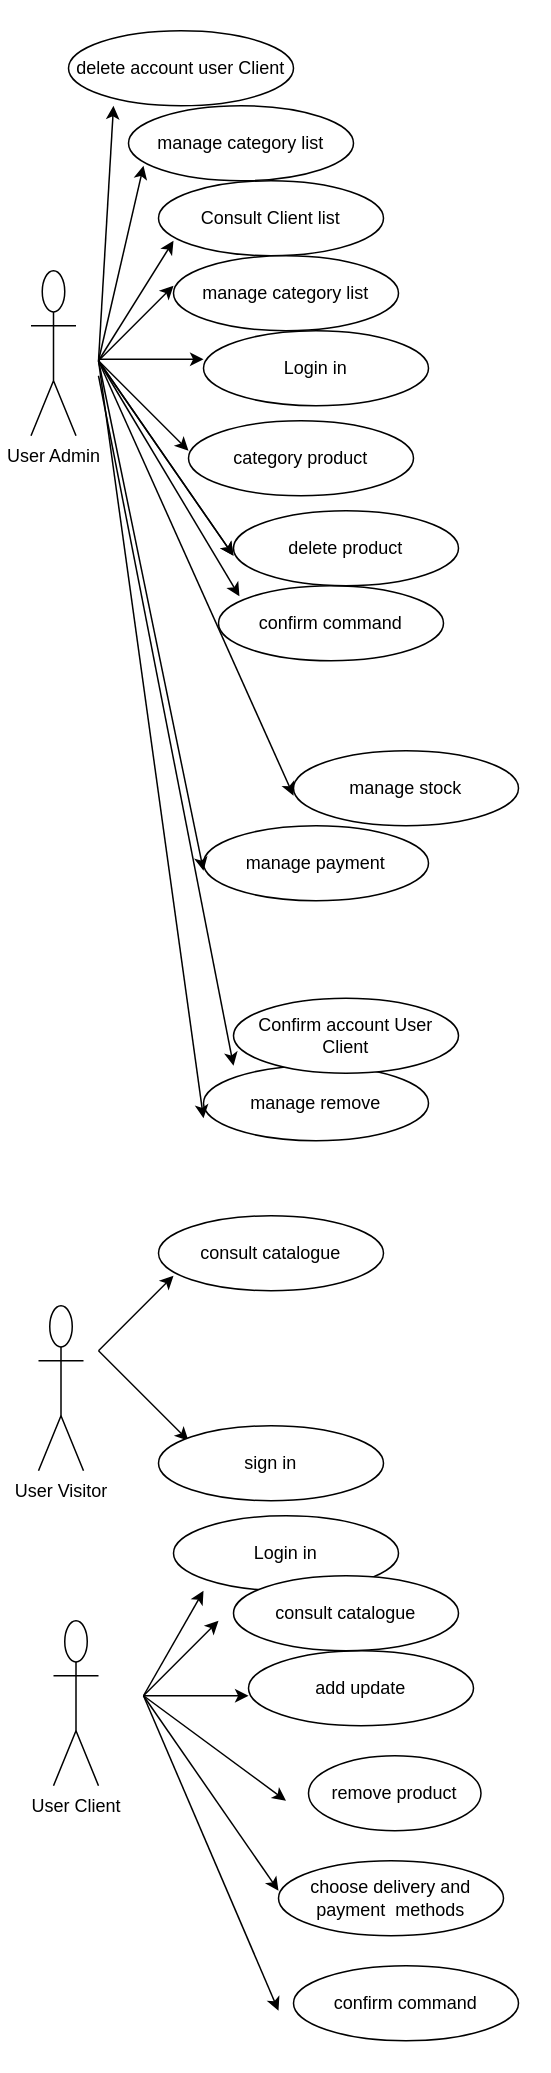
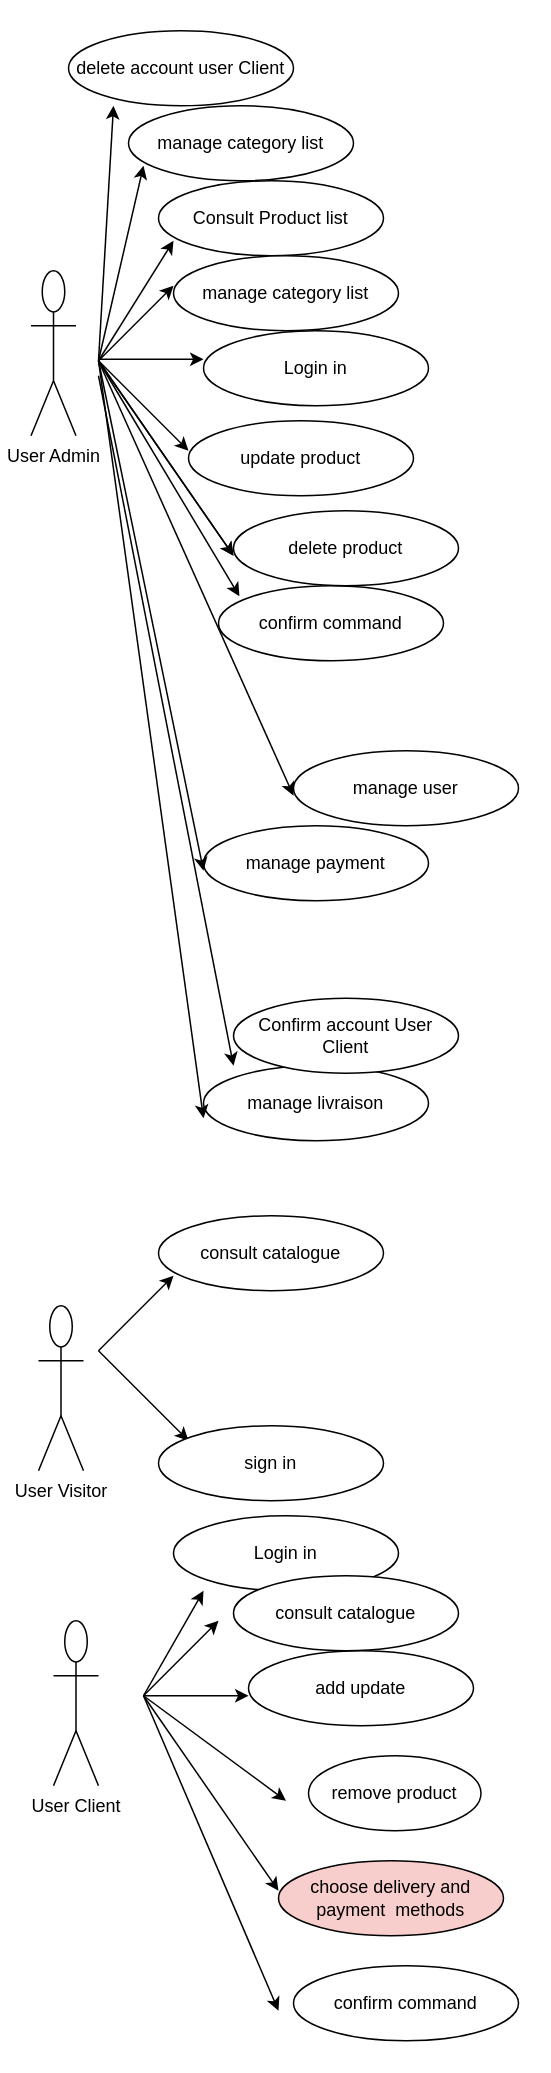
  <mxCell id="0" />
  <mxCell id="1" parent="0" />
  <mxCell id="2" value="User Admin" style="shape=umlActor;verticalLabelPosition=bottom;verticalAlign=top;html=1;outlineConnect=0;" parent="1" vertex="1"><mxGeometry x="20" y="180" width="30" height="110" as="geometry" /></mxCell>
- <mxCell id="3" value="Consult Client list" style="ellipse;whiteSpace=wrap;html=1;" parent="1" vertex="1"><mxGeometry x="105" y="120" width="150" height="50" as="geometry" /></mxCell>
+ <mxCell id="3" value="Consult Product list" style="ellipse;whiteSpace=wrap;html=1;" parent="1" vertex="1"><mxGeometry x="105" y="120" width="150" height="50" as="geometry" /></mxCell>
  <mxCell id="4" value="manage category list" style="ellipse;whiteSpace=wrap;html=1;" parent="1" vertex="1"><mxGeometry x="115" y="170" width="150" height="50" as="geometry" /></mxCell>
  <mxCell id="5" value="" style="endArrow=classic;html=1;" parent="1" edge="1"><mxGeometry width="50" height="50" relative="1" as="geometry"><mxPoint x="65" y="239" as="sourcePoint" /><mxPoint x="135" y="239" as="targetPoint" /><Array as="points" /></mxGeometry></mxCell>
  <mxCell id="6" value="" style="endArrow=classic;html=1;" parent="1" edge="1"><mxGeometry width="50" height="50" relative="1" as="geometry"><mxPoint x="65" y="240" as="sourcePoint" /><mxPoint x="115" y="190" as="targetPoint" /></mxGeometry></mxCell>
- <mxCell id="7" value="manage remove" style="ellipse;whiteSpace=wrap;html=1;" parent="1" vertex="1"><mxGeometry x="135" y="710" width="150" height="50" as="geometry" /></mxCell>
+ <mxCell id="7" value="manage livraison" style="ellipse;whiteSpace=wrap;html=1;" parent="1" vertex="1"><mxGeometry x="135" y="710" width="150" height="50" as="geometry" /></mxCell>
  <mxCell id="8" value="manage category list" style="ellipse;whiteSpace=wrap;html=1;" parent="1" vertex="1"><mxGeometry x="85" y="70" width="150" height="50" as="geometry" /></mxCell>
- <mxCell id="9" value="manage stock" style="ellipse;whiteSpace=wrap;html=1;" parent="1" vertex="1"><mxGeometry x="195" y="500" width="150" height="50" as="geometry" /></mxCell>
+ <mxCell id="9" value="manage user" style="ellipse;whiteSpace=wrap;html=1;" parent="1" vertex="1"><mxGeometry x="195" y="500" width="150" height="50" as="geometry" /></mxCell>
  <mxCell id="10" value="manage payment" style="ellipse;whiteSpace=wrap;html=1;" parent="1" vertex="1"><mxGeometry x="135" y="550" width="150" height="50" as="geometry" /></mxCell>
  <mxCell id="11" value="" style="endArrow=classic;html=1;" parent="1" edge="1"><mxGeometry width="50" height="50" relative="1" as="geometry"><mxPoint x="65" y="240" as="sourcePoint" /><mxPoint x="125" y="300" as="targetPoint" /><Array as="points" /></mxGeometry></mxCell>
  <mxCell id="12" value="confirm command" style="ellipse;whiteSpace=wrap;html=1;" parent="1" vertex="1"><mxGeometry x="145" y="390" width="150" height="50" as="geometry" /></mxCell>
  <mxCell id="13" value="delete product" style="ellipse;whiteSpace=wrap;html=1;" parent="1" vertex="1"><mxGeometry x="155" y="340" width="150" height="50" as="geometry" /></mxCell>
- <mxCell id="14" value="category product" style="ellipse;whiteSpace=wrap;html=1;" parent="1" vertex="1"><mxGeometry x="125" y="280" width="150" height="50" as="geometry" /></mxCell>
+ <mxCell id="14" value="update product" style="ellipse;whiteSpace=wrap;html=1;" parent="1" vertex="1"><mxGeometry x="125" y="280" width="150" height="50" as="geometry" /></mxCell>
  <mxCell id="15" value="" style="endArrow=classic;html=1;" parent="1" edge="1"><mxGeometry width="50" height="50" relative="1" as="geometry"><mxPoint x="65" y="240" as="sourcePoint" /><mxPoint x="155" y="370" as="targetPoint" /><Array as="points" /></mxGeometry></mxCell>
  <mxCell id="16" value="" style="endArrow=classic;html=1;" parent="1" edge="1"><mxGeometry width="50" height="50" relative="1" as="geometry"><mxPoint x="65" y="240" as="sourcePoint" /><mxPoint x="155" y="370" as="targetPoint" /><Array as="points" /></mxGeometry></mxCell>
  <mxCell id="17" value="" style="endArrow=classic;html=1;" parent="1" edge="1"><mxGeometry width="50" height="50" relative="1" as="geometry"><mxPoint x="65" y="240" as="sourcePoint" /><mxPoint x="195" y="530" as="targetPoint" /><Array as="points" /></mxGeometry></mxCell>
  <mxCell id="18" value="" style="endArrow=classic;html=1;" parent="1" edge="1"><mxGeometry width="50" height="50" relative="1" as="geometry"><mxPoint x="65" y="240" as="sourcePoint" /><mxPoint x="115" y="160" as="targetPoint" /></mxGeometry></mxCell>
  <mxCell id="19" value="" style="endArrow=classic;html=1;entryX=0.093;entryY=0.14;entryDx=0;entryDy=0;entryPerimeter=0;" parent="1" target="12" edge="1"><mxGeometry width="50" height="50" relative="1" as="geometry"><mxPoint x="65" y="240" as="sourcePoint" /><mxPoint x="145" y="420" as="targetPoint" /><Array as="points" /></mxGeometry></mxCell>
  <mxCell id="20" value="" style="endArrow=classic;html=1;" parent="1" edge="1"><mxGeometry width="50" height="50" relative="1" as="geometry"><mxPoint x="65" y="240" as="sourcePoint" /><mxPoint x="135" y="580" as="targetPoint" /><Array as="points" /></mxGeometry></mxCell>
  <mxCell id="21" value="" style="endArrow=classic;html=1;" edge="1" parent="1"><mxGeometry width="50" height="50" relative="1" as="geometry"><mxPoint x="65" y="240" as="sourcePoint" /><mxPoint x="95" y="110" as="targetPoint" /></mxGeometry></mxCell>
  <mxCell id="22" value="" style="endArrow=classic;html=1;" edge="1" parent="1"><mxGeometry width="50" height="50" relative="1" as="geometry"><mxPoint x="65" y="240" as="sourcePoint" /><mxPoint x="135" y="745" as="targetPoint" /><Array as="points" /></mxGeometry></mxCell>
  <mxCell id="23" value="delete account user Client" style="ellipse;whiteSpace=wrap;html=1;" vertex="1" parent="1"><mxGeometry x="45" y="20" width="150" height="50" as="geometry" /></mxCell>
  <mxCell id="24" value="Confirm account User Client" style="ellipse;whiteSpace=wrap;html=1;" vertex="1" parent="1"><mxGeometry x="155" y="665" width="150" height="50" as="geometry" /></mxCell>
  <mxCell id="25" value="Login in" style="ellipse;whiteSpace=wrap;html=1;" vertex="1" parent="1"><mxGeometry x="135" y="220" width="150" height="50" as="geometry" /></mxCell>
  <mxCell id="26" value="" style="endArrow=classic;html=1;" edge="1" parent="1"><mxGeometry width="50" height="50" relative="1" as="geometry"><mxPoint x="65" y="250" as="sourcePoint" /><mxPoint x="155" y="710" as="targetPoint" /><Array as="points" /></mxGeometry></mxCell>
  <mxCell id="27" value="" style="endArrow=classic;html=1;" edge="1" parent="1"><mxGeometry width="50" height="50" relative="1" as="geometry"><mxPoint x="65" y="240" as="sourcePoint" /><mxPoint x="75" y="70" as="targetPoint" /></mxGeometry></mxCell>
  <mxCell id="28" value="User Visitor" style="shape=umlActor;verticalLabelPosition=bottom;verticalAlign=top;html=1;outlineConnect=0;" vertex="1" parent="1"><mxGeometry x="25" y="870" width="30" height="110" as="geometry" /></mxCell>
  <mxCell id="29" value="" style="endArrow=classic;html=1;" edge="1" parent="1"><mxGeometry width="50" height="50" relative="1" as="geometry"><mxPoint x="65" y="900" as="sourcePoint" /><mxPoint x="115" y="850" as="targetPoint" /></mxGeometry></mxCell>
  <mxCell id="30" value="" style="endArrow=classic;html=1;" edge="1" parent="1"><mxGeometry width="50" height="50" relative="1" as="geometry"><mxPoint x="65" y="900" as="sourcePoint" /><mxPoint x="125" y="960" as="targetPoint" /><Array as="points" /></mxGeometry></mxCell>
  <mxCell id="31" value="sign in" style="ellipse;whiteSpace=wrap;html=1;" vertex="1" parent="1"><mxGeometry x="105" y="950" width="150" height="50" as="geometry" /></mxCell>
  <mxCell id="32" value="consult catalogue" style="ellipse;whiteSpace=wrap;html=1;" vertex="1" parent="1"><mxGeometry x="105" y="810" width="150" height="50" as="geometry" /></mxCell>
  <mxCell id="33" value="User Client" style="shape=umlActor;verticalLabelPosition=bottom;verticalAlign=top;html=1;outlineConnect=0;" vertex="1" parent="1"><mxGeometry x="35" y="1080" width="30" height="110" as="geometry" /></mxCell>
  <mxCell id="34" value="Login in" style="ellipse;whiteSpace=wrap;html=1;" vertex="1" parent="1"><mxGeometry x="115" y="1010" width="150" height="50" as="geometry" /></mxCell>
- <mxCell id="35" value="choose delivery and payment&amp;nbsp; methods" style="ellipse;whiteSpace=wrap;html=1;" vertex="1" parent="1"><mxGeometry x="185" y="1240" width="150" height="50" as="geometry" /></mxCell>
+ <mxCell id="35" value="choose delivery and payment&amp;nbsp; methods" style="ellipse;whiteSpace=wrap;html=1;fillColor=#f8cecc;" vertex="1" parent="1"><mxGeometry x="185" y="1240" width="150" height="50" as="geometry" /></mxCell>
  <mxCell id="36" value="confirm command" style="ellipse;whiteSpace=wrap;html=1;" vertex="1" parent="1"><mxGeometry x="195" y="1310" width="150" height="50" as="geometry" /></mxCell>
  <mxCell id="37" value="remove product" style="ellipse;whiteSpace=wrap;html=1;" vertex="1" parent="1"><mxGeometry x="205" y="1170" width="115" height="50" as="geometry" /></mxCell>
  <mxCell id="38" value="add update" style="ellipse;whiteSpace=wrap;html=1;" vertex="1" parent="1"><mxGeometry x="165" y="1100" width="150" height="50" as="geometry" /></mxCell>
  <mxCell id="39" value="consult catalogue" style="ellipse;whiteSpace=wrap;html=1;" vertex="1" parent="1"><mxGeometry x="155" y="1050" width="150" height="50" as="geometry" /></mxCell>
  <mxCell id="40" value="" style="endArrow=classic;html=1;" edge="1" parent="1"><mxGeometry width="50" height="50" relative="1" as="geometry"><mxPoint x="95" y="1130" as="sourcePoint" /><mxPoint x="145" y="1080" as="targetPoint" /></mxGeometry></mxCell>
  <mxCell id="41" value="" style="endArrow=classic;html=1;" edge="1" parent="1"><mxGeometry width="50" height="50" relative="1" as="geometry"><mxPoint x="95" y="1130" as="sourcePoint" /><mxPoint x="135" y="1060" as="targetPoint" /></mxGeometry></mxCell>
  <mxCell id="42" value="" style="endArrow=classic;html=1;" edge="1" parent="1"><mxGeometry width="50" height="50" relative="1" as="geometry"><mxPoint x="95" y="1130" as="sourcePoint" /><mxPoint x="165" y="1130" as="targetPoint" /><Array as="points" /></mxGeometry></mxCell>
  <mxCell id="43" value="" style="endArrow=classic;html=1;" edge="1" parent="1"><mxGeometry width="50" height="50" relative="1" as="geometry"><mxPoint x="95" y="1130" as="sourcePoint" /><mxPoint x="185" y="1260" as="targetPoint" /><Array as="points" /></mxGeometry></mxCell>
  <mxCell id="44" value="" style="endArrow=classic;html=1;" edge="1" parent="1"><mxGeometry width="50" height="50" relative="1" as="geometry"><mxPoint x="95" y="1130" as="sourcePoint" /><mxPoint x="190" y="1200" as="targetPoint" /><Array as="points" /></mxGeometry></mxCell>
  <mxCell id="45" value="" style="endArrow=classic;html=1;" edge="1" parent="1"><mxGeometry width="50" height="50" relative="1" as="geometry"><mxPoint x="95" y="1130" as="sourcePoint" /><mxPoint x="185" y="1340" as="targetPoint" /><Array as="points" /></mxGeometry></mxCell>
